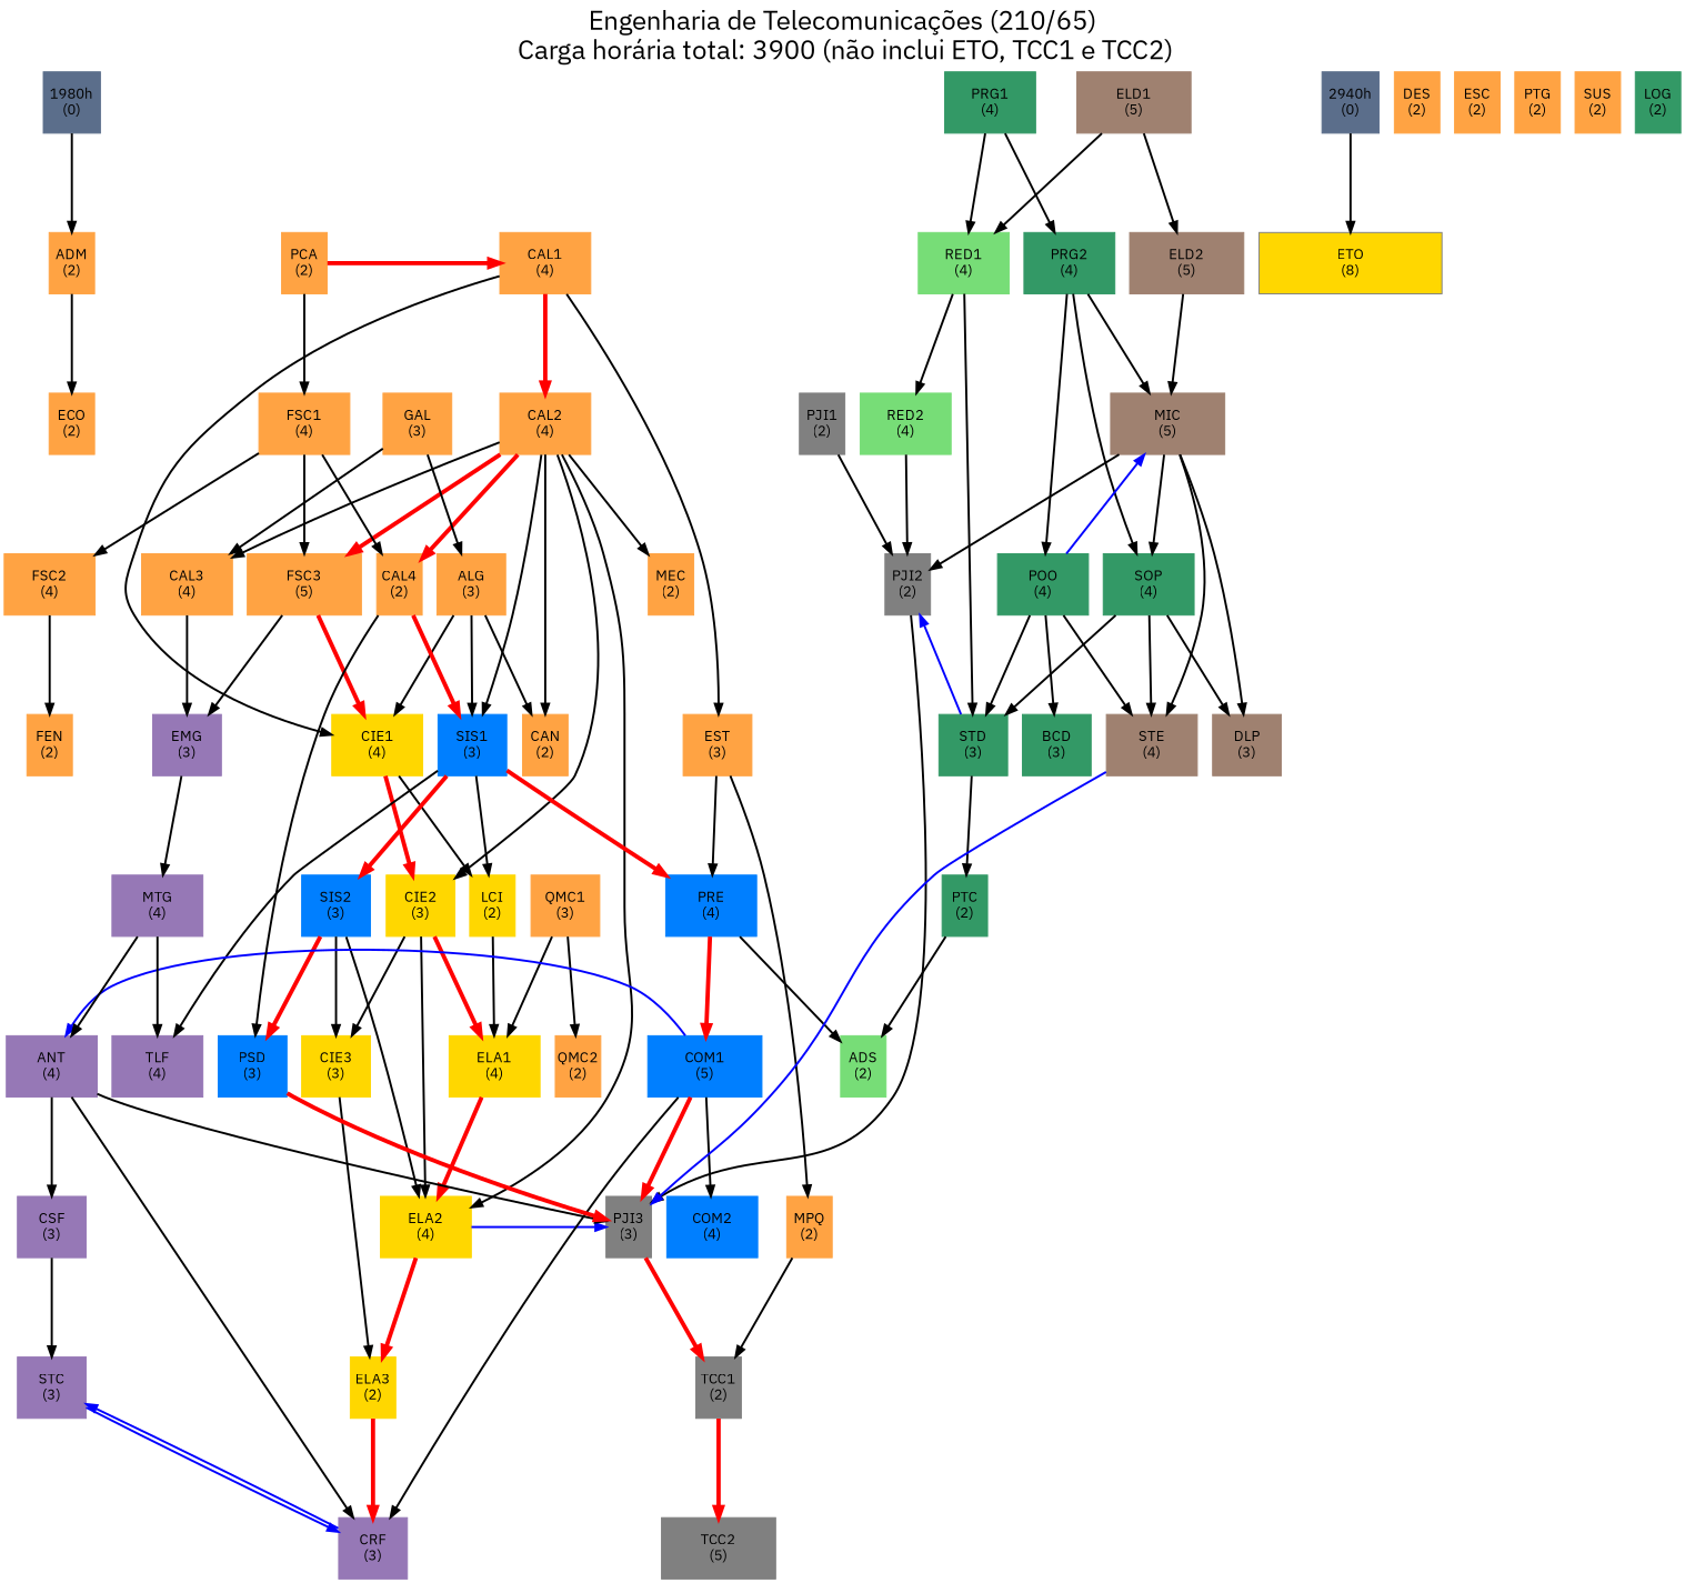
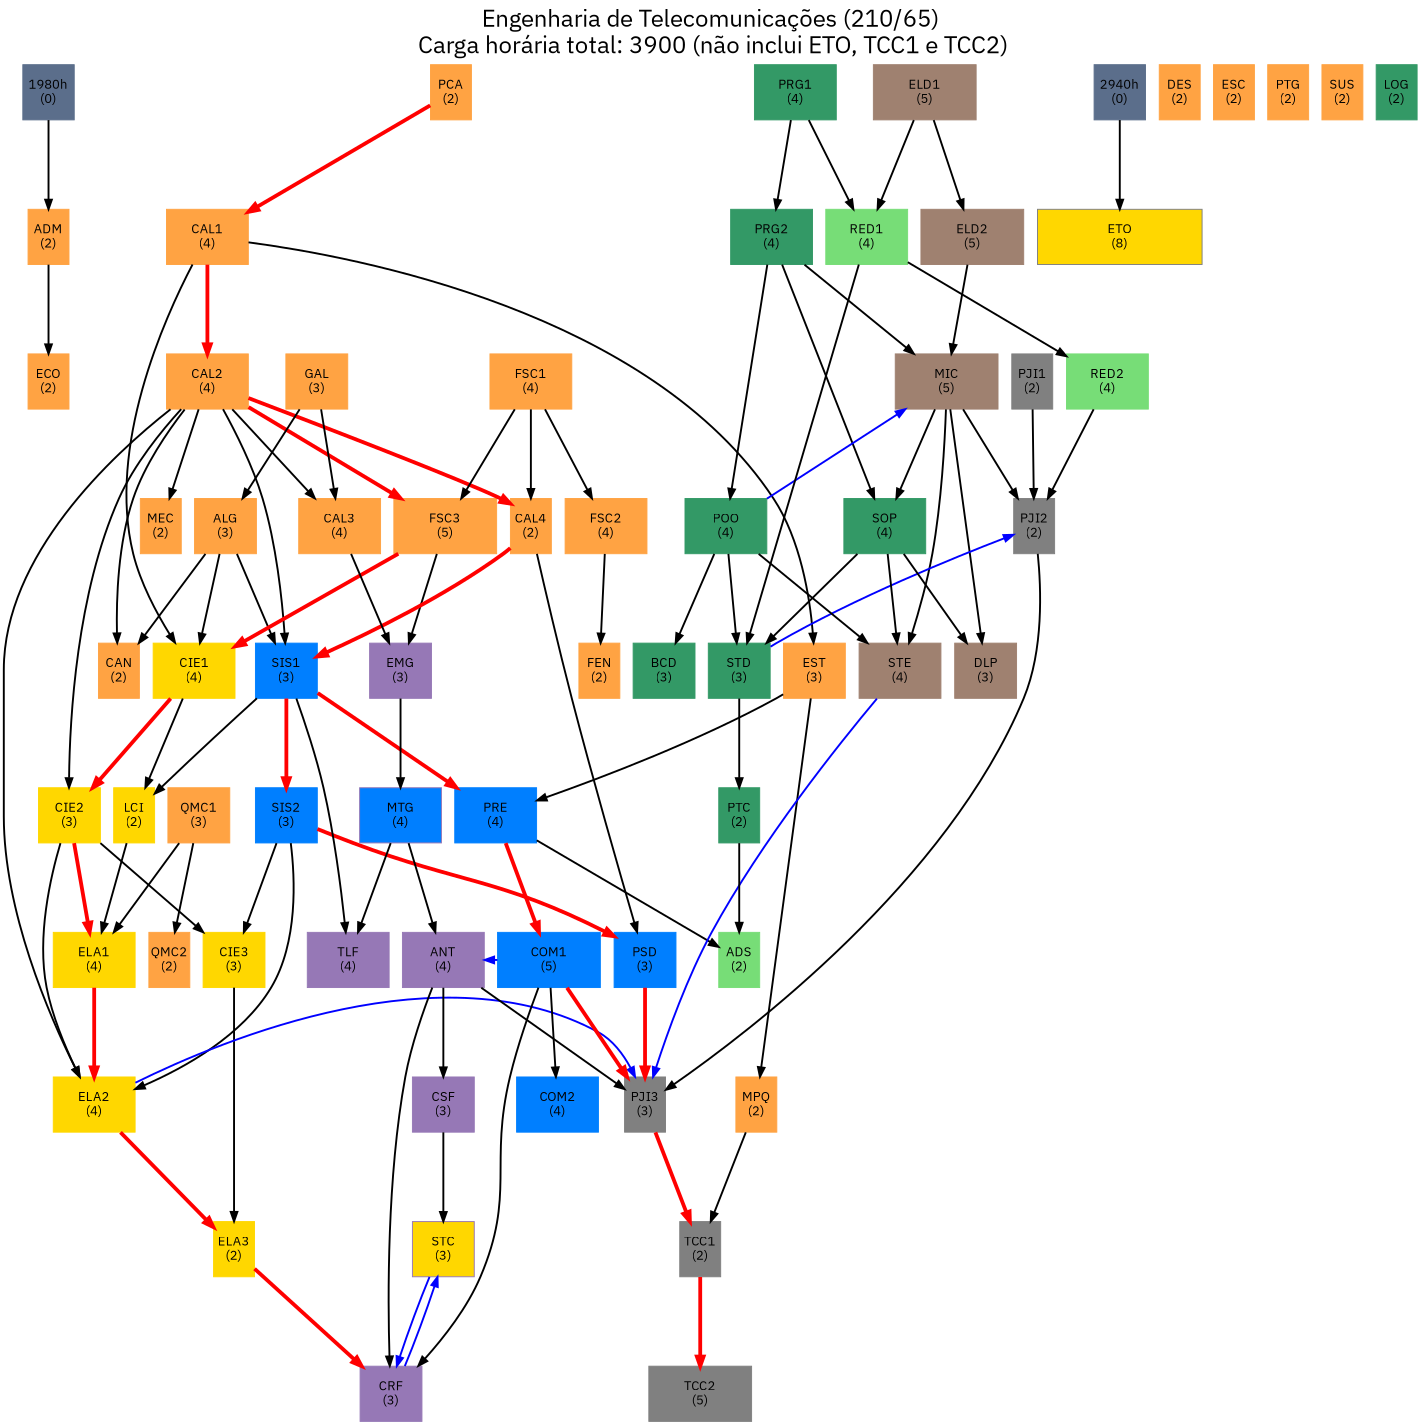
  digraph {
    fontcolor="#000000"
    fontname="IBM Plex Sans"
    fontsize=25
    label="Engenharia de Telecomunicações (210/65)\n Carga horária total: 3900 (não inclui ETO, TCC1 e TCC2)"
    labelloc=t
    nodesep=0.2
    ranksep=1.3
    node [color="#FFA343" fixedsize=true fontname="IBM Plex Sans" labelloc=c shape=rectangle style=filled ch=40]
    edge [color="#000000" fontname="IBM Plex Sans" penwidth=2]
    n1 [color="#5b6e8b" height=0.8 label="1980h\n(0)" ch=""]
    n2 [height=0.8 label="ADM\n(2)" width=0.6]
    n3 [ch=80 height=0.8 label="CAL1\n(4)" width=1.2]
    n4 [ch=80 height=0.8 label="FSC2\n(4)" width=1.2]
    n5 [ch=80 height=0.8 label="CAL2\n(4)" width=1.2]
    n6 [ch=80 height=0.8 label="FSC1\n(4)" width=1.2]
    n7 [ch=60 height=0.8 label="EST\n(3)" width=0.9]
    n8 [ch=60 height=0.8 label="QMC1\n(3)" width=0.9]
    n9 [ch=80 color="#FFD700" height=0.8 label="CIE1\n(4)" width=1.2]
    n10 [ch=60 height=0.8 label="GAL\n(3)" width=0.9]
    n11 [height=0.8 label="PCA\n(2)" width=0.6]
    n12 [ch=60 height=0.8 label="ALG\n(3)" width=0.9]
    n13 [ch=100 height=0.8 label="FSC3\n(5)" width=1.5]
    n14 [ch=60 color="#FFD700" height=0.8 label="CIE2\n(3)" width=0.9]
    n15 [ch=60 color="#007FFF" height=0.8 label="SIS2\n(3)" width=0.9]
    n16 [color="#FFD700" height=0.8 label="LCI\n(2)" width=0.6]
    n17 [ch=80 color="#FFD700" height=0.8 label="ELA1\n(4)" width=1.2]
    n18 [ch=60 color="#FFD700" height=0.8 label="CIE3\n(3)" width=0.9]
    n19 [ch=80 color="#FFD700" height=0.8 label="ELA2\n(4)" width=1.2]
    n20 [ch=60 color="#007FFF" height=0.8 label="SIS1\n(3)" width=0.9]
    n21 [ch=80 color="#007FFF" height=0.8 label="PRE\n(4)" width=1.2]
    n22 [ch=100 color="#007FFF" height=0.8 label="COM1\n(5)" width=1.5]
    n23 [height=0.8 label="CAL4\n(2)" width=0.6]
    n24 [color="#808080" height=0.8 label="PJI1\n(2)" width=0.6]
    n25 [ch=80 color="#77DD77" height=0.8 label="RED2\n(4)" width=1.2]
    n26 [ch=100 color="#9F8170" height=0.8 label="MIC\n(5)" width=1.5]
    n27 [ch=60 color="#339966" height=0.8 label="STD\n(3)" width=0.9]
    n28 [color="#808080" height=0.8 label="PJI2\n(2)" width=0.6]
    n29 [ch=80 color="#9678B6" height=0.8 label="ANT\n(4)" width=1.2]
    n30 [ch=60 color="#007FFF" height=0.8 label="PSD\n(3)" width=0.9]
    n31 [ch=80 color="#9F8170" height=0.8 label="STE\n(4)" width=1.2]
    n32 [height=0.8 label="MPQ\n(2)" width=0.6]
    n33 [color="#808080" height=0.8 label="PJI3\n(3)" width=0.6]
    n34 [color="#808080" height=0.8 label="TCC1\n(2)" width=0.6]
    n35 [color="#5b6e8b" height=0.8 label="2940h\n(0)" ch=""]
    n36 [ch=80 color="#339966" height=0.8 label="SOP\n(4)" width=1.2]
    n37 [ch=100 color="#9F8170" height=0.8 label="ELD1\n(5)" width=1.5]
    n38 [ch=100 color="#9F8170" height=0.8 label="ELD2\n(5)" width=1.5]
    n39 [ch=80 color="#339966" height=0.8 label="PRG2\n(4)" width=1.2]
    n40 [ch=80 color="#339966" height=0.8 label="POO\n(4)" width=1.2]
-   n41 [ch=80 color="#9678B6" height=0.8 label="MTG\n(4)" width=1.2]
+   n41 [ch=80 color="#9678B6" height=0.8 label="MTG\n(4)" width=1.2 fillcolor="#007FFF"]
    n42 [color="#FFD700" height=0.8 label="ELA3\n(2)" width=0.6]
-   n43 [ch=60 color="#9678B6" height=0.8 label="STC\n(3)" width=0.9]
+   n43 [ch=60 color="#9678B6" height=0.8 label="STC\n(3)" width=0.9 fillcolor="#FFD700"]
    n44 [ch=60 color="#9678B6" height=0.8 label="CRF\n(3)" width=0.9]
    n45 [ch=80 height=0.8 label="CAL3\n(4)" width=1.2]
    n46 [ch=60 color="#9678B6" height=0.8 label="EMG\n(3)" width=0.9]
    n47 [ch=60 color="#9678B6" height=0.8 label="CSF\n(3)" width=0.9]
    n48 [ch=80 color="#339966" height=0.8 label="PRG1\n(4)" width=1.2]
    n49 [ch=80 color="#77DD77" height=0.8 label="RED1\n(4)" width=1.2]
    n50 [color="#339966" height=0.8 label="PTC\n(2)" width=0.6]
    n51 [height=0.8 label="ECO\n(2)" width=0.6]
    n52 [height=0.8 label="FEN\n(2)" width=0.6]
    n53 [height=0.8 label="MEC\n(2)" width=0.6]
    n54 [height=0.8 label="CAN\n(2)" width=0.6]
    n55 [height=0.8 label="QMC2\n(2)" width=0.6]
    n56 [ch=80 color="#9678B6" height=0.8 label="TLF\n(4)" width=1.2]
    n57 [color="#77DD77" height=0.8 label="ADS\n(2)" width=0.6]
    n58 [ch=80 color="#007FFF" height=0.8 label="COM2\n(4)" width=1.2]
    n59 [ch=60 color="#9F8170" height=0.8 label="DLP\n(3)" width=0.9]
    n60 [ch=100 color="#808080" height=0.8 label="TCC2\n(5)" width=1.5]
    n61 [ch=160 color="#808080" fillcolor="#FFD700" height=0.8 label="ETO\n(8)" width=2.4]
    n62 [ch=60 color="#339966" height=0.8 label="BCD\n(3)" width=0.9]
    n63 [height=0.8 label="DES\n(2)" width=0.6]
    n64 [height=0.8 label="ESC\n(2)" width=0.6]
    n65 [height=0.8 label="PTG\n(2)" width=0.6]
    n66 [height=0.8 label="SUS\n(2)" width=0.6]
    n67 [color="#339966" height=0.8 label="LOG\n(2)" width=0.6]
    subgraph sub_1 {
      label="Engenharia de Telecomunicações (210/65) [0 h] - 0"
    }
    subgraph sub_2 {
      label="Engenharia de Telecomunicações (210/65) [0 h] - 0"
    }
    subgraph sub_3 {
      label="Engenharia de Telecomunicações (210/65) [0 h] - 0"
      n1
    }
    subgraph sub_4 {
      label="Engenharia de Telecomunicações (210/65) [0 h] - 0"
    }
    subgraph sub_5 {
      label="Engenharia de Telecomunicações (210/65) [0 h] - 0"
    }
    subgraph sub_6 {
      label="Engenharia de Telecomunicações (210/65) [0 h] - 0"
    }
    subgraph sub_7 {
      label="Engenharia de Telecomunicações (210/65) [40 h] - 2"
      n2
    }
    subgraph sub_8 {
      label="Engenharia de Telecomunicações (210/65) [80 h] - 4"
      n3
    }
    subgraph sub_9 {
      label="Engenharia de Telecomunicações (210/65) [80 h] - 4"
      n4
    }
    subgraph sub_10 {
      label="Engenharia de Telecomunicações (210/65) [160 h] - 8"
      n5
      n6
    }
    subgraph sub_11 {
      label="Engenharia de Telecomunicações (210/65) [60 h] - 3"
      n7
    }
    subgraph sub_12 {
      label="Engenharia de Telecomunicações (210/65) [60 h] - 3"
      n8
    }
    subgraph sub_13 {
      label="Engenharia de Telecomunicações (210/65) [0 h] - 0"
    }
    subgraph sub_14 {
      label="Engenharia de Telecomunicações (210/65) [80 h] - 4"
      n9
    }
    subgraph sub_15 {
      label="Engenharia de Telecomunicações (210/65) [0 h] - 0"
    }
    subgraph sub_16 {
      label="Engenharia de Telecomunicações (210/65) [60 h] - 3"
      n10
    }
    subgraph sub_17 {
      label="Engenharia de Telecomunicações (210/65) [40 h] - 2"
      n11
    }
    subgraph sub_18 {
      label="Engenharia de Telecomunicações (210/65) [80 h] - 4"
      n3
    }
    subgraph sub_19 {
      label="Engenharia de Telecomunicações (210/65) [140 h] - 7"
      n5
      n10
    }
    subgraph sub_20 {
      label="Engenharia de Telecomunicações (210/65) [80 h] - 4"
      n5
    }
    subgraph sub_21 {
      label="Engenharia de Telecomunicações (210/65) [140 h] - 7"
      n5
      n12
    }
    subgraph sub_22 {
      label="Engenharia de Telecomunicações (210/65) [40 h] - 2"
      n11
    }
    subgraph sub_23 {
      label="Engenharia de Telecomunicações (210/65) [80 h] - 4"
      n6
    }
    subgraph sub_24 {
      label="Engenharia de Telecomunicações (210/65) [80 h] - 4"
      n6
    }
    subgraph sub_25 {
      label="Engenharia de Telecomunicações (210/65) [80 h] - 4"
      n5
    }
    subgraph sub_26 {
      label="Engenharia de Telecomunicações (210/65) [140 h] - 7"
      n3
      n12
    }
    subgraph sub_27 {
      label="Engenharia de Telecomunicações (210/65) [100 h] - 5"
      n13
    }
    subgraph sub_28 {
      label="Engenharia de Telecomunicações (210/65) [80 h] - 4"
      n5
    }
    subgraph sub_29 {
      label="Engenharia de Telecomunicações (210/65) [120 h] - 6"
      n14
      n15
    }
    subgraph sub_30 {
      label="Engenharia de Telecomunicações (210/65) [100 h] - 5"
      n8
      n16
    }
    subgraph sub_31 {
      label="Engenharia de Telecomunicações (210/65) [60 h] - 3"
      n14
    }
    subgraph sub_32 {
      label="Engenharia de Telecomunicações (210/65) [0 h] - 0"
    }
    subgraph sub_33 {
      label="Engenharia de Telecomunicações (210/65) [200 h] - 10"
      n5
      n14
      n15
    }
    subgraph sub_34 {
      label="Engenharia de Telecomunicações (210/65) [80 h] - 4"
      n17
    }
    subgraph sub_35 {
      label="Engenharia de Telecomunicações (210/65) [60 h] - 3"
      n18
    }
    subgraph sub_36 {
      label="Engenharia de Telecomunicações (210/65) [80 h] - 4"
      n19
    }
    subgraph sub_37 {
      label="Engenharia de Telecomunicações (210/65) [140 h] - 7"
      n9
      n20
    }
    subgraph sub_38 {
      label="Engenharia de Telecomunicações (210/65) [80 h] - 4"
      n21
    }
    subgraph sub_39 {
      label="Engenharia de Telecomunicações (210/65) [100 h] - 5"
      n22
    }
    subgraph sub_40 {
      label="Engenharia de Telecomunicações (210/65) [60 h] - 3"
      n7
    }
    subgraph sub_41 {
      label="Engenharia de Telecomunicações (210/65) [60 h] - 3"
      n20
    }
    subgraph sub_42 {
      label="Engenharia de Telecomunicações (210/65) [140 h] - 7"
      n5
      n12
    }
    subgraph sub_43 {
      label="Engenharia de Telecomunicações (210/65) [40 h] - 2"
      n23
    }
    subgraph sub_44 {
      label="Engenharia de Telecomunicações (210/65) [60 h] - 3"
      n20
    }
    subgraph sub_45 {
      label="Engenharia de Telecomunicações (210/65) [40 h] - 2"
      n23
    }
    subgraph sub_46 {
      label="Engenharia de Telecomunicações (210/65) [60 h] - 3"
      n15
    }
    subgraph sub_47 {
      label="Engenharia de Telecomunicações (210/65) [220 h] - 11"
      n24
      n25
      n26
    }
    subgraph sub_48 {
      label="Engenharia de Telecomunicações (210/65) [60 h] - 3"
      n27
    }
    subgraph sub_49 {
      label="Engenharia de Telecomunicações (210/65) [120 h] - 6"
      n28
      n29
    }
    subgraph sub_50 {
      label="Engenharia de Telecomunicações (210/65) [160 h] - 8"
      n22
      n30
    }
    subgraph sub_51 {
      label="Engenharia de Telecomunicações (210/65) [180 h] - 9"
      n22
      n29
    }
    subgraph sub_52 {
      label="Engenharia de Telecomunicações (210/65) [80 h] - 4"
      n31
    }
    subgraph sub_53 {
      label="Engenharia de Telecomunicações (210/65) [80 h] - 4"
      n19
    }
    subgraph sub_54 {
      label="Engenharia de Telecomunicações (210/65) [40 h] - 2"
      n32
    }
    subgraph sub_55 {
      label="Engenharia de Telecomunicações (210/65) [40 h] - 2"
      n33
    }
    subgraph sub_56 {
      label="Engenharia de Telecomunicações (210/65) [40 h] - 2"
      n34
    }
    subgraph sub_57 {
      label="Engenharia de Telecomunicações (210/65) [0 h] - 0"
      n35
    }
    subgraph sub_58 {
      label="Engenharia de Telecomunicações (210/65) [180 h] - 9"
      n26
      n36
    }
    subgraph sub_59 {
      label="Engenharia de Telecomunicações (210/65) [0 h] - 0"
    }
    subgraph sub_60 {
      label="Engenharia de Telecomunicações (210/65) [100 h] - 5"
      n37
    }
    subgraph sub_61 {
      label="Engenharia de Telecomunicações (210/65) [180 h] - 9"
      n38
      n39
    }
    subgraph sub_62 {
      label="Engenharia de Telecomunicações (210/65) [80 h] - 4"
      n40
    }
    subgraph sub_63 {
      label="Engenharia de Telecomunicações (210/65) [260 h] - 13"
      n26
      n36
      n40
    }
    subgraph sub_64 {
      label="Engenharia de Telecomunicações (210/65) [80 h] - 4"
      n41
    }
    subgraph sub_65 {
      label="Engenharia de Telecomunicações (210/65) [100 h] - 5"
      n22
    }
    subgraph sub_66 {
      label="Engenharia de Telecomunicações (210/65) [40 h] - 2"
      n42
    }
    subgraph sub_67 {
      label="Engenharia de Telecomunicações (210/65) [60 h] - 3"
      n43
    }
    subgraph sub_68 {
      label="Engenharia de Telecomunicações (210/65) [60 h] - 3"
      n44
    }
    subgraph sub_69 {
      label="Engenharia de Telecomunicações (210/65) [80 h] - 4"
      n29
    }
    subgraph sub_70 {
      label="Engenharia de Telecomunicações (210/65) [180 h] - 9"
      n13
      n45
    }
    subgraph sub_71 {
      label="Engenharia de Telecomunicações (210/65) [60 h] - 3"
      n46
    }
    subgraph sub_72 {
      label="Engenharia de Telecomunicações (210/65) [60 h] - 3"
      n47
    }
    subgraph sub_73 {
      label="Engenharia de Telecomunicações (210/65) [140 h] - 7"
      n20
      n41
    }
    subgraph sub_74 {
      label="Engenharia de Telecomunicações (210/65) [60 h] - 3"
      n27
    }
    subgraph sub_75 {
      label="Engenharia de Telecomunicações (210/65) [180 h] - 9"
      n37
      n48
    }
    subgraph sub_76 {
      label="Engenharia de Telecomunicações (210/65) [80 h] - 4"
      n49
    }
    subgraph sub_77 {
      label="Engenharia de Telecomunicações (210/65) [120 h] - 6"
      n21
      n50
    }
    subgraph sub_78 {
      label="Engenharia de Telecomunicações (210/65) [0 h] - 0"
    }
    subgraph sub_79 {
      label="Engenharia de Telecomunicações (210/65) [0 h] - 0"
    }
    subgraph sub_80 {
      label="Engenharia de Telecomunicações (210/65) [80 h] - 4"
      n48
    }
    subgraph sub_81 {
      label="Engenharia de Telecomunicações (210/65) [80 h] - 4"
      n39
    }
    subgraph sub_82 {
      label="Engenharia de Telecomunicações (210/65) [180 h] - 9"
      n26
      n39
    }
    subgraph sub_83 {
      label="Engenharia de Telecomunicações (210/65) [240 h] - 12"
      n36
      n40
      n49
    }
    subgraph sub_84 {
      label="Engenharia de Telecomunicações (210/65) [80 h] - 4"
      n40
    }
    n1 -> n2
    n2 -> n51
    n3 -> n5 [color=red penwidth=4]
    n3 -> n7
    n3 -> n9
    n4 -> n52
    n5 -> n13 [color=red penwidth=4]
    n5 -> n14
    n5 -> n19
    n5 -> n20
    n5 -> n23 [color=red penwidth=4]
    n5 -> n45
    n5 -> n53
    n5 -> n54
    n6 -> n4
    n6 -> n13
    n6 -> n23
    n7 -> n21
    n7 -> n32
    n8 -> n17
    n8 -> n55
    n9 -> n14 [color=red penwidth=4]
    n9 -> n16
    n10 -> n12
    n10 -> n45
    n11 -> n3 [color=red constraint=false penwidth=4]
-   n11 -> n6
    n12 -> n9
    n12 -> n20
    n12 -> n54
    n13 -> n9 [color=red penwidth=4]
    n13 -> n46
    n14 -> n17 [color=red penwidth=4]
    n14 -> n18
    n14 -> n19
    n15 -> n18
    n15 -> n19
    n15 -> n30 [color=red penwidth=4]
    n16 -> n17
    n17 -> n19 [color=red penwidth=4]
    n18 -> n42
    n19 -> n33 [color=blue constraint=false]
    n19 -> n42 [color=red penwidth=4]
    n20 -> n15 [color=red penwidth=4]
    n20 -> n16
    n20 -> n21 [color=red penwidth=4]
    n20 -> n56
    n21 -> n22 [color=red penwidth=4]
    n21 -> n57
    n22 -> n29 [color=blue constraint=false]
    n22 -> n33 [color=red penwidth=4]
    n22 -> n44
    n22 -> n58
    n23 -> n20 [color=red penwidth=4]
    n23 -> n30
    n24 -> n28
    n25 -> n28
    n26 -> n28
    n26 -> n31
    n26 -> n36
    n26 -> n59
    n27 -> n28 [color=blue constraint=false]
    n27 -> n50
    n28 -> n33
    n29 -> n33
    n29 -> n44
    n29 -> n47
    n30 -> n33 [color=red penwidth=4]
    n31 -> n33 [color=blue constraint=false]
    n32 -> n34
    n33 -> n34 [color=red penwidth=4]
    n34 -> n60 [color=red penwidth=4]
    n35 -> n61
    n36 -> n27
    n36 -> n31
    n36 -> n59
    n37 -> n38
    n37 -> n49
    n38 -> n26
    n39 -> n26
    n39 -> n36
    n39 -> n40
    n40 -> n26 [color=blue constraint=false]
    n40 -> n27
    n40 -> n31
    n40 -> n62
    n41 -> n29
    n41 -> n56
    n42 -> n44 [color=red penwidth=4]
    n43 -> n44 [color=blue constraint=false]
    n44 -> n43 [color=blue constraint=false]
    n45 -> n46
    n46 -> n41
    n47 -> n43
    n48 -> n39
    n48 -> n49
    n49 -> n25
    n49 -> n27
    n50 -> n57
  }
